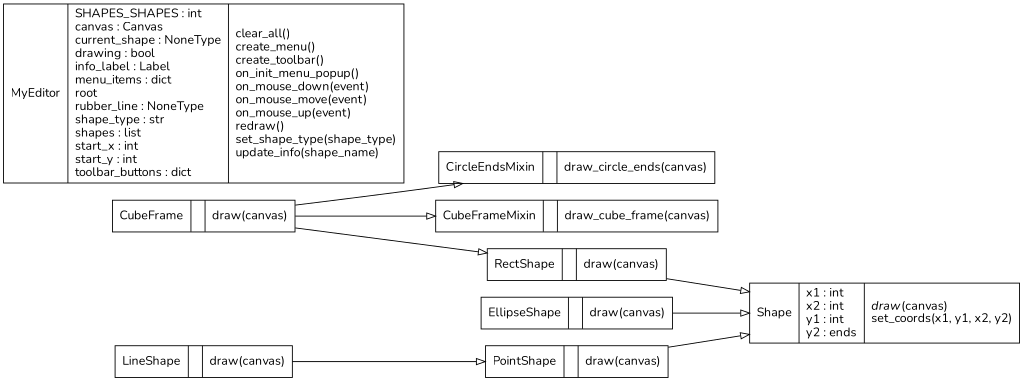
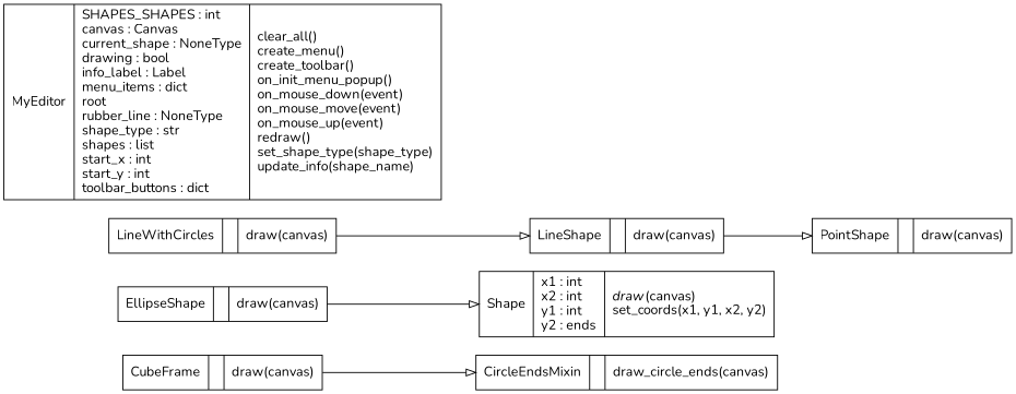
  digraph {
    fontname=Nunito
    rankdir=LR
    node [color=black fontcolor=black fontname=Nunito shape=record style=solid]
    edge [arrowhead=empty arrowtail=none fontname=Nunito]
    n1 [label=<{CircleEndsMixin|<br ALIGN="LEFT"/>|draw_circle_ends(canvas)<br ALIGN="LEFT"/>}>]
    n2 [label=<{CubeFrame|<br ALIGN="LEFT"/>|draw(canvas)<br ALIGN="LEFT"/>}>]
-   n3 [label=<{CubeFrameMixin|<br ALIGN="LEFT"/>|draw_cube_frame(canvas)<br ALIGN="LEFT"/>}>]
-   n4 [label=<{RectShape|<br ALIGN="LEFT"/>|draw(canvas)<br ALIGN="LEFT"/>}>]
    n5 [label=<{Shape|x1 : int<br ALIGN="LEFT"/>x2 : int<br ALIGN="LEFT"/>y1 : int<br ALIGN="LEFT"/>y2 : ends<br ALIGN="LEFT"/>|<I>draw</I>(canvas)<br ALIGN="LEFT"/>set_coords(x1, y1, x2, y2)<br ALIGN="LEFT"/>}>]
    n6 [label=<{EllipseShape|<br ALIGN="LEFT"/>|draw(canvas)<br ALIGN="LEFT"/>}>]
    n7 [label=<{LineShape|<br ALIGN="LEFT"/>|draw(canvas)<br ALIGN="LEFT"/>}>]
    n8 [label=<{PointShape|<br ALIGN="LEFT"/>|draw(canvas)<br ALIGN="LEFT"/>}>]
+   n9 [label=<{LineWithCircles|<br ALIGN="LEFT"/>|draw(canvas)<br ALIGN="LEFT"/>}>]
    n10 [label=<{MyEditor|SHAPES_SHAPES : int<br ALIGN="LEFT"/>canvas : Canvas<br ALIGN="LEFT"/>current_shape : NoneType<br ALIGN="LEFT"/>drawing : bool<br ALIGN="LEFT"/>info_label : Label<br ALIGN="LEFT"/>menu_items : dict<br ALIGN="LEFT"/>root<br ALIGN="LEFT"/>rubber_line : NoneType<br ALIGN="LEFT"/>shape_type : str<br ALIGN="LEFT"/>shapes : list<br ALIGN="LEFT"/>start_x : int<br ALIGN="LEFT"/>start_y : int<br ALIGN="LEFT"/>toolbar_buttons : dict<br ALIGN="LEFT"/>|clear_all()<br ALIGN="LEFT"/>create_menu()<br ALIGN="LEFT"/>create_toolbar()<br ALIGN="LEFT"/>on_init_menu_popup()<br ALIGN="LEFT"/>on_mouse_down(event)<br ALIGN="LEFT"/>on_mouse_move(event)<br ALIGN="LEFT"/>on_mouse_up(event)<br ALIGN="LEFT"/>redraw()<br ALIGN="LEFT"/>set_shape_type(shape_type)<br ALIGN="LEFT"/>update_info(shape_name)<br ALIGN="LEFT"/>}>]
    n2 -> n1
-   n2 -> n3
-   n2 -> n4
-   n4 -> n5
    n6 -> n5
    n7 -> n8
-   n8 -> n5
+   n9 -> n7
  }
